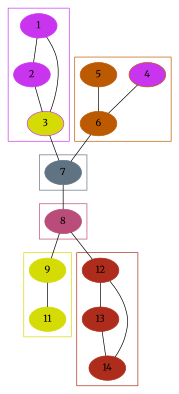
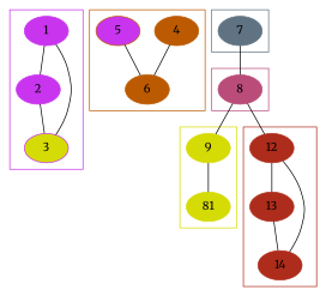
  graph {
    fontname=Merriweather
    node [color="#c935ef" fontname=Merriweather style=filled]
    edge [fontname=Merriweather]
    1
    2
    3 [fillcolor="#d5db04"]
-   4 [color="#bc5a01" fillcolor="#c935ef"]
-   5 [color="#bc5a01"]
+   4 [color="#bc5a01"]
+   5 [color="#bc5a01" fillcolor="#c935ef"]
    6 [color="#bc5a01"]
    7 [color="#607383"]
    8 [color="#ba4c79"]
    9 [color="#d5db04"]
-   11 [color="#d5db04"]
+   11 [color="#d5db04" label=81]
    12 [color="#ae2c1b"]
    13 [color="#ae2c1b"]
    14 [color="#ae2c1b"]
    subgraph cluster_1 {
      color="#c935ef"
      1
      2
      3
    }
    subgraph cluster_2 {
      color="#bc5a01"
      4
      5
      6
    }
    subgraph cluster_3 {
      color="#607383"
      7
    }
    subgraph cluster_4 {
      color="#ba4c79"
      8
    }
    subgraph cluster_5 {
      color="#d5db04"
      9
      11
    }
    subgraph cluster_6 {
      color="#ae2c1b"
      12
      13
      14
    }
    1 -- 2
    1 -- 3
    2 -- 3
-   3 -- 7
    4 -- 6
    5 -- 6
-   6 -- 7
    7 -- 8
    8 -- 9
    8 -- 12
    9 -- 11
    12 -- 13
    12 -- 14
    13 -- 14
  }
